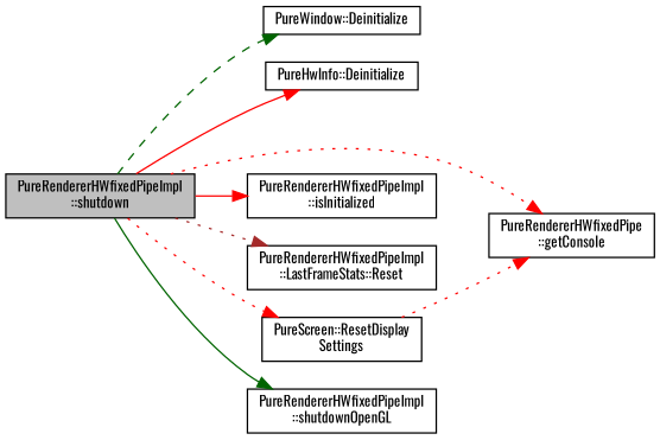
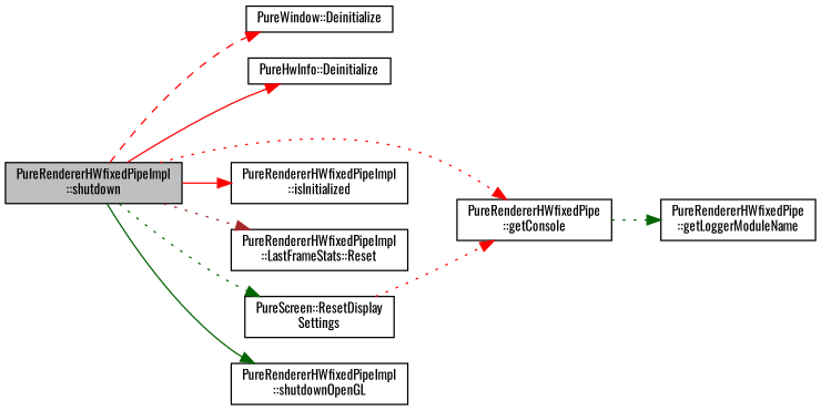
  digraph {
    fontname=Oswald
    rankdir=LR
    node [color=black fillcolor=white fontname=Oswald fontsize=10 shape=record style=filled]
    edge [color=red fontname=Oswald fontsize=10 labelfontname=Helvetica labelfontsize=10 style=dotted]
    n1 [fillcolor=grey75 fontcolor=black height=0.2 label="PureRendererHWfixedPipeImpl\l::shutdown" width=0.4]
    n2 [height=0.2 label="PureWindow::Deinitialize" width=0.4]
    n3 [height=0.2 label="PureHwInfo::Deinitialize" width=0.4]
    n4 [height=0.2 label="PureRendererHWfixedPipe\l::getConsole" width=0.4]
    n5 [height=0.2 label="PureRendererHWfixedPipeImpl\l::isInitialized" width=0.4]
    n6 [height=0.2 label="PureRendererHWfixedPipeImpl\l::LastFrameStats::Reset" width=0.4]
    n7 [height=0.2 label="PureScreen::ResetDisplay\lSettings" width=0.4]
    n8 [height=0.2 label="PureRendererHWfixedPipeImpl\l::shutdownOpenGL" width=0.4]
-   n1 -> n2 [color=darkgreen style=dashed]
+   n9 [height=0.2 label="PureRendererHWfixedPipe\l::getLoggerModuleName" width=0.4]
+   n1 -> n2 [style=dashed]
    n1 -> n3 [style=solid]
    n1 -> n4
    n1 -> n5 [style=solid]
    n1 -> n6 [color=brown]
-   n1 -> n7
+   n1 -> n7 [color=darkgreen]
    n1 -> n8 [color=darkgreen style=solid]
+   n4 -> n9 [color=darkgreen]
    n7 -> n4
  }
